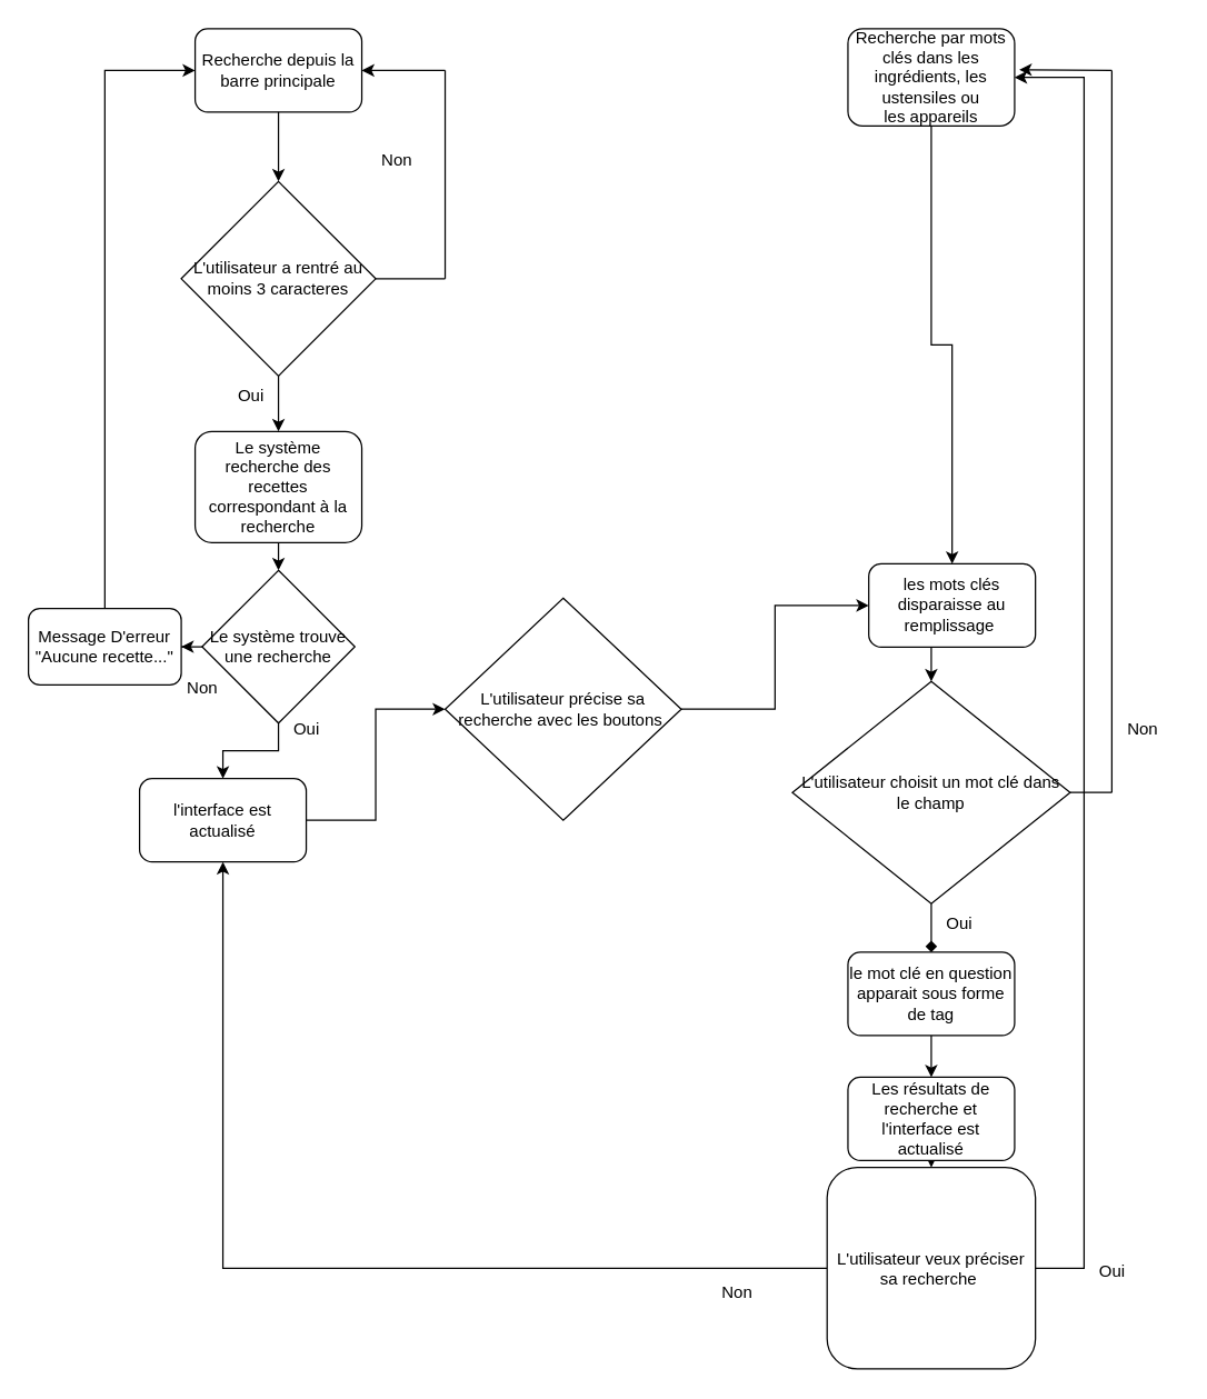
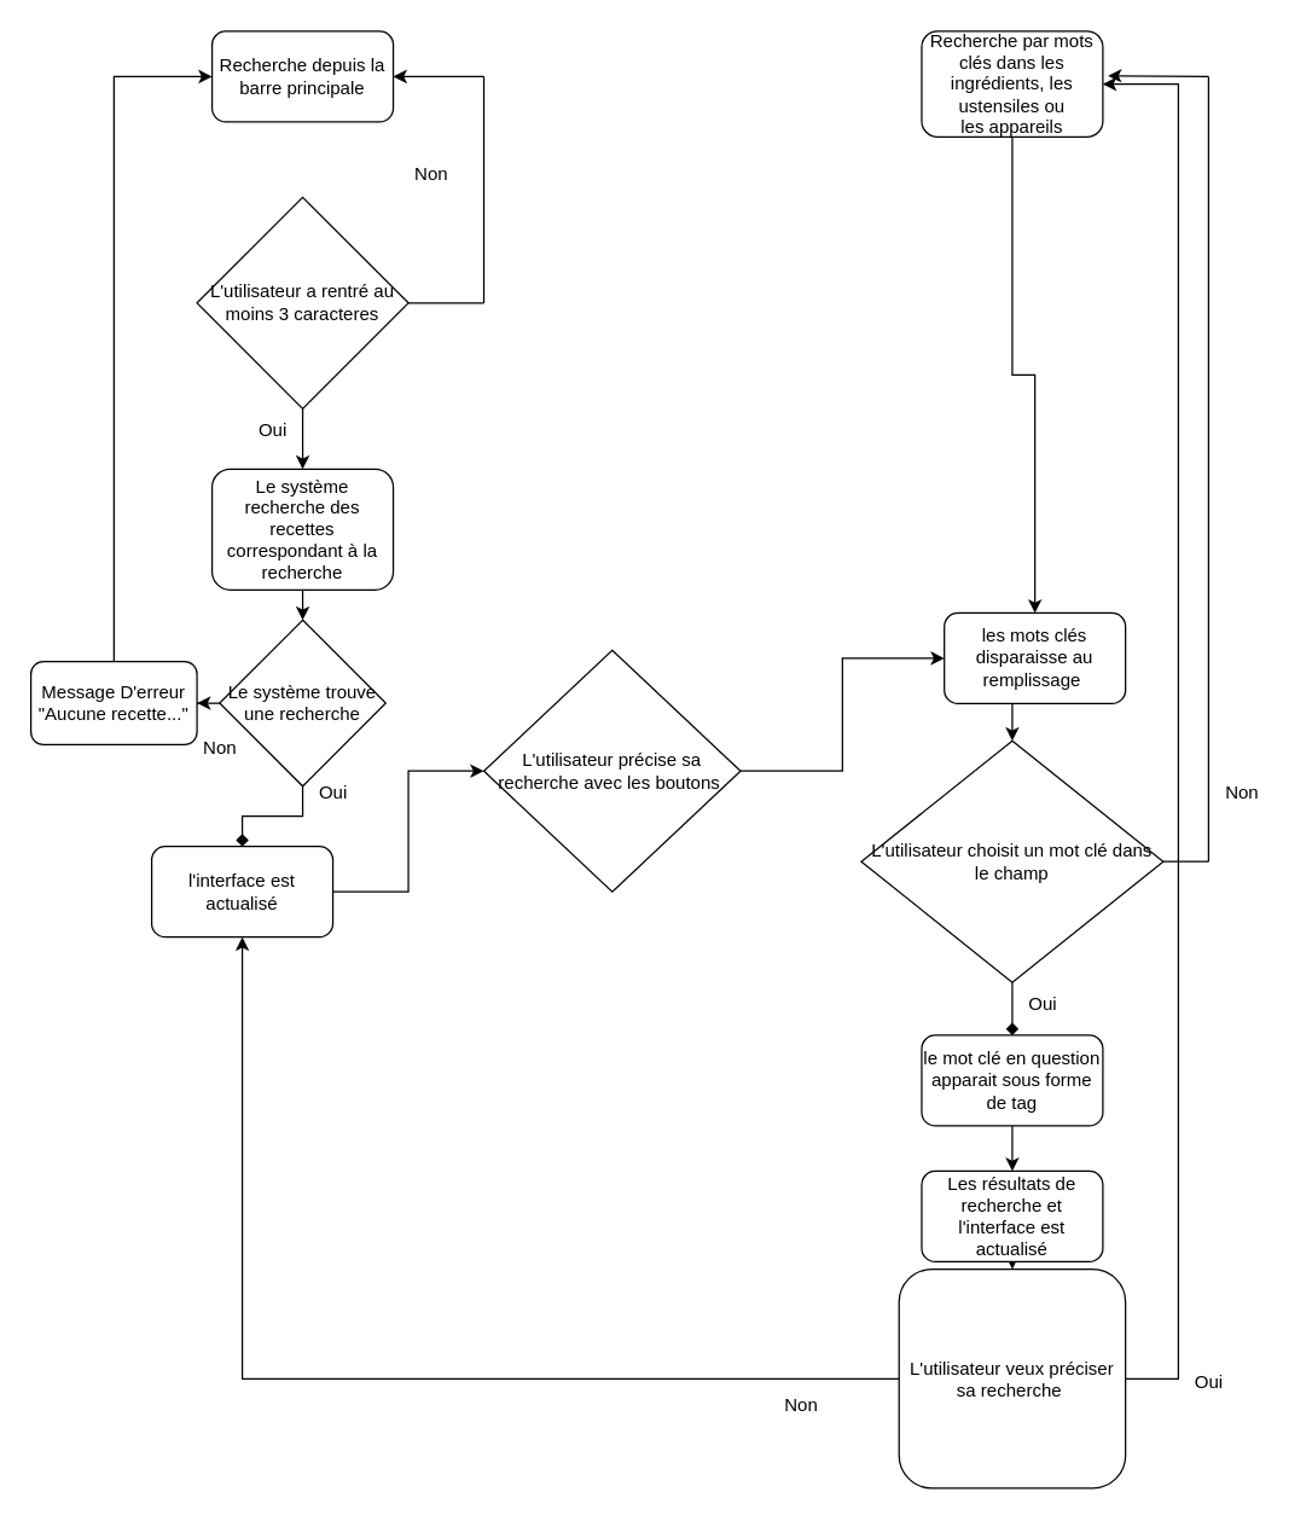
  <mxCell id="0" />
  <mxCell id="1" parent="0" />
  <mxCell id="2" value="Recherche depuis la barre principale" style="rounded=1;whiteSpace=wrap;html=1;" vertex="1" parent="1"><mxGeometry x="140" y="20" width="120" height="60" as="geometry" /></mxCell>
  <mxCell id="3" style="edgeStyle=orthogonalEdgeStyle;rounded=0;orthogonalLoop=1;jettySize=auto;html=1;entryX=0.5;entryY=0;entryDx=0;entryDy=0;" edge="1" parent="1" source="4" target="20"><mxGeometry relative="1" as="geometry" /></mxCell>
  <mxCell id="4" value="Recherche par mots clés dans les ingrédients, les ustensiles ou&lt;br/&gt;les appareils" style="rounded=1;whiteSpace=wrap;html=1;" vertex="1" parent="1"><mxGeometry x="610" y="20" width="120" height="70" as="geometry" /></mxCell>
- <mxCell id="5" value="" style="endArrow=classic;html=1;rounded=0;exitX=0.5;exitY=1;exitDx=0;exitDy=0;" edge="1" parent="1" source="2" target="6"><mxGeometry width="50" height="50" relative="1" as="geometry"><mxPoint x="510" y="210" as="sourcePoint" /><mxPoint x="200" y="170" as="targetPoint" /></mxGeometry></mxCell>
  <mxCell id="6" value="L'utilisateur a rentré au moins 3 caracteres" style="rhombus;whiteSpace=wrap;html=1;" vertex="1" parent="1"><mxGeometry x="130" y="130" width="140" height="140" as="geometry" /></mxCell>
  <mxCell id="7" value="" style="endArrow=classic;html=1;rounded=0;" edge="1" parent="1"><mxGeometry width="50" height="50" relative="1" as="geometry"><mxPoint x="320" y="50" as="sourcePoint" /><mxPoint x="260" y="50" as="targetPoint" /></mxGeometry></mxCell>
  <mxCell id="8" value="" style="endArrow=none;html=1;rounded=0;" edge="1" parent="1"><mxGeometry width="50" height="50" relative="1" as="geometry"><mxPoint x="320" y="200" as="sourcePoint" /><mxPoint x="320" y="50" as="targetPoint" /></mxGeometry></mxCell>
  <mxCell id="9" value="" style="endArrow=none;html=1;rounded=0;" edge="1" parent="1"><mxGeometry width="50" height="50" relative="1" as="geometry"><mxPoint x="320" y="200" as="sourcePoint" /><mxPoint x="270" y="200" as="targetPoint" /></mxGeometry></mxCell>
  <mxCell id="10" value="Non" style="text;html=1;align=center;verticalAlign=middle;resizable=0;points=[];autosize=1;strokeColor=none;fillColor=none;" vertex="1" parent="1"><mxGeometry x="260" y="100" width="50" height="30" as="geometry" /></mxCell>
  <mxCell id="11" value="" style="endArrow=classic;html=1;rounded=0;exitX=0.5;exitY=1;exitDx=0;exitDy=0;" edge="1" parent="1" source="6" target="13"><mxGeometry width="50" height="50" relative="1" as="geometry"><mxPoint x="510" y="260" as="sourcePoint" /><mxPoint x="200" y="340" as="targetPoint" /></mxGeometry></mxCell>
  <mxCell id="12" style="edgeStyle=orthogonalEdgeStyle;rounded=0;orthogonalLoop=1;jettySize=auto;html=1;exitX=0.5;exitY=1;exitDx=0;exitDy=0;entryX=0.5;entryY=0;entryDx=0;entryDy=0;" edge="1" parent="1" source="13" target="34"><mxGeometry relative="1" as="geometry" /></mxCell>
  <mxCell id="13" value="Le système recherche des recettes correspondant à la recherche" style="rounded=1;whiteSpace=wrap;html=1;" vertex="1" parent="1"><mxGeometry x="140" y="310" width="120" height="80" as="geometry" /></mxCell>
  <mxCell id="14" style="edgeStyle=orthogonalEdgeStyle;rounded=0;orthogonalLoop=1;jettySize=auto;html=1;entryX=0;entryY=0.5;entryDx=0;entryDy=0;" edge="1" parent="1" source="15" target="18"><mxGeometry relative="1" as="geometry" /></mxCell>
  <mxCell id="15" value="l'interface est actualisé" style="rounded=1;whiteSpace=wrap;html=1;" vertex="1" parent="1"><mxGeometry x="100" y="560" width="120" height="60" as="geometry" /></mxCell>
  <mxCell id="16" value="Oui" style="text;html=1;align=center;verticalAlign=middle;resizable=0;points=[];autosize=1;strokeColor=none;fillColor=none;" vertex="1" parent="1"><mxGeometry x="160" y="270" width="40" height="30" as="geometry" /></mxCell>
  <mxCell id="17" style="edgeStyle=orthogonalEdgeStyle;rounded=0;orthogonalLoop=1;jettySize=auto;html=1;exitX=1;exitY=0.5;exitDx=0;exitDy=0;" edge="1" parent="1" source="18" target="20"><mxGeometry relative="1" as="geometry"><mxPoint x="580" y="450.333" as="targetPoint" /></mxGeometry></mxCell>
  <mxCell id="18" value="L'utilisateur précise sa recherche avec les boutons&amp;nbsp;" style="rhombus;whiteSpace=wrap;html=1;" vertex="1" parent="1"><mxGeometry x="320" y="430" width="170" height="160" as="geometry" /></mxCell>
  <mxCell id="19" style="edgeStyle=orthogonalEdgeStyle;rounded=0;orthogonalLoop=1;jettySize=auto;html=1;exitX=0.5;exitY=1;exitDx=0;exitDy=0;entryX=0.5;entryY=0;entryDx=0;entryDy=0;" edge="1" parent="1" source="20" target="26"><mxGeometry relative="1" as="geometry" /></mxCell>
  <mxCell id="20" value="les mots clés disparaisse au remplissage&amp;nbsp;" style="rounded=1;whiteSpace=wrap;html=1;" vertex="1" parent="1"><mxGeometry x="625" y="405.333" width="120" height="60" as="geometry" /></mxCell>
  <mxCell id="21" value="le mot clé en question apparait sous forme de tag" style="rounded=1;whiteSpace=wrap;html=1;" vertex="1" parent="1"><mxGeometry x="610" y="685" width="120" height="60" as="geometry" /></mxCell>
  <mxCell id="22" style="edgeStyle=orthogonalEdgeStyle;rounded=0;orthogonalLoop=1;jettySize=auto;html=1;exitX=0.5;exitY=1;exitDx=0;exitDy=0;entryX=0.5;entryY=0;entryDx=0;entryDy=0;" edge="1" parent="1" source="23" target="41"><mxGeometry relative="1" as="geometry" /></mxCell>
  <mxCell id="23" value="Les résultats de recherche et l'interface est actualisé" style="rounded=1;whiteSpace=wrap;html=1;" vertex="1" parent="1"><mxGeometry x="610" y="775" width="120" height="60" as="geometry" /></mxCell>
  <mxCell id="24" value="" style="endArrow=classic;html=1;rounded=0;exitX=0.5;exitY=1;exitDx=0;exitDy=0;entryX=0.5;entryY=0;entryDx=0;entryDy=0;" edge="1" parent="1" source="21" target="23"><mxGeometry width="50" height="50" relative="1" as="geometry"><mxPoint x="640" y="635" as="sourcePoint" /><mxPoint x="690" y="585" as="targetPoint" /></mxGeometry></mxCell>
  <mxCell id="25" style="edgeStyle=orthogonalEdgeStyle;rounded=0;orthogonalLoop=1;jettySize=auto;html=1;exitX=0.5;exitY=1;exitDx=0;exitDy=0;entryX=0.5;entryY=0;entryDx=0;entryDy=0;endArrow=diamond;" edge="1" parent="1" source="26" target="21"><mxGeometry relative="1" as="geometry" /></mxCell>
  <mxCell id="26" value="L'utilisateur choisit un mot clé dans le champ" style="rhombus;whiteSpace=wrap;html=1;" vertex="1" parent="1"><mxGeometry x="570" y="490" width="200" height="160" as="geometry" /></mxCell>
  <mxCell id="27" value="" style="endArrow=none;html=1;rounded=0;exitX=1;exitY=0.5;exitDx=0;exitDy=0;" edge="1" parent="1" source="26"><mxGeometry width="50" height="50" relative="1" as="geometry"><mxPoint x="540" y="550" as="sourcePoint" /><mxPoint x="800" y="570" as="targetPoint" /></mxGeometry></mxCell>
  <mxCell id="28" value="" style="endArrow=none;html=1;rounded=0;" edge="1" parent="1"><mxGeometry width="50" height="50" relative="1" as="geometry"><mxPoint x="800" y="570" as="sourcePoint" /><mxPoint x="800" y="50" as="targetPoint" /></mxGeometry></mxCell>
  <mxCell id="29" value="" style="endArrow=classic;html=1;rounded=0;entryX=1.028;entryY=0.421;entryDx=0;entryDy=0;entryPerimeter=0;" edge="1" parent="1" target="4"><mxGeometry width="50" height="50" relative="1" as="geometry"><mxPoint x="800" y="50" as="sourcePoint" /><mxPoint x="590" y="170" as="targetPoint" /></mxGeometry></mxCell>
  <mxCell id="30" value="Oui" style="text;html=1;align=center;verticalAlign=middle;resizable=0;points=[];autosize=1;strokeColor=none;fillColor=none;" vertex="1" parent="1"><mxGeometry x="670" y="650" width="40" height="30" as="geometry" /></mxCell>
  <mxCell id="31" value="Non" style="text;html=1;align=center;verticalAlign=middle;resizable=0;points=[];autosize=1;strokeColor=none;fillColor=none;" vertex="1" parent="1"><mxGeometry x="797" y="510" width="50" height="30" as="geometry" /></mxCell>
- <mxCell id="32" style="edgeStyle=orthogonalEdgeStyle;rounded=0;orthogonalLoop=1;jettySize=auto;html=1;exitX=0.5;exitY=1;exitDx=0;exitDy=0;entryX=0.5;entryY=0;entryDx=0;entryDy=0;" edge="1" parent="1" source="34" target="15"><mxGeometry relative="1" as="geometry" /></mxCell>
+ <mxCell id="32" style="edgeStyle=orthogonalEdgeStyle;rounded=0;orthogonalLoop=1;jettySize=auto;html=1;exitX=0.5;exitY=1;exitDx=0;exitDy=0;entryX=0.5;entryY=0;entryDx=0;entryDy=0;endArrow=diamond;" edge="1" parent="1" source="34" target="15"><mxGeometry relative="1" as="geometry" /></mxCell>
  <mxCell id="33" style="edgeStyle=orthogonalEdgeStyle;rounded=0;orthogonalLoop=1;jettySize=auto;html=1;exitX=0;exitY=0.5;exitDx=0;exitDy=0;" edge="1" parent="1" source="34" target="36"><mxGeometry relative="1" as="geometry" /></mxCell>
  <mxCell id="34" value="Le système trouve une recherche" style="rhombus;whiteSpace=wrap;html=1;" vertex="1" parent="1"><mxGeometry x="145" y="410" width="110" height="110" as="geometry" /></mxCell>
  <mxCell id="35" style="edgeStyle=orthogonalEdgeStyle;rounded=0;orthogonalLoop=1;jettySize=auto;html=1;exitX=0.5;exitY=0;exitDx=0;exitDy=0;entryX=0;entryY=0.5;entryDx=0;entryDy=0;" edge="1" parent="1" source="36" target="2"><mxGeometry relative="1" as="geometry" /></mxCell>
  <mxCell id="36" value="Message D'erreur&lt;br&gt;&quot;Aucune recette...&quot;" style="rounded=1;whiteSpace=wrap;html=1;" vertex="1" parent="1"><mxGeometry y="437.5" width="110" height="55" as="geometry" x="20" /></mxCell>
  <mxCell id="37" value="Non" style="text;html=1;align=center;verticalAlign=middle;resizable=0;points=[];autosize=1;strokeColor=none;fillColor=none;" vertex="1" parent="1"><mxGeometry x="120" y="480" width="50" height="30" as="geometry" /></mxCell>
  <mxCell id="38" value="Oui" style="text;html=1;align=center;verticalAlign=middle;resizable=0;points=[];autosize=1;strokeColor=none;fillColor=none;" vertex="1" parent="1"><mxGeometry x="200" y="510" width="40" height="30" as="geometry" /></mxCell>
  <mxCell id="39" style="edgeStyle=orthogonalEdgeStyle;rounded=0;orthogonalLoop=1;jettySize=auto;html=1;exitX=0;exitY=0.5;exitDx=0;exitDy=0;entryX=0.5;entryY=1;entryDx=0;entryDy=0;" edge="1" parent="1" source="41" target="15"><mxGeometry relative="1" as="geometry"><mxPoint x="465" y="912.5" as="targetPoint" /></mxGeometry></mxCell>
  <mxCell id="40" style="edgeStyle=orthogonalEdgeStyle;rounded=0;orthogonalLoop=1;jettySize=auto;html=1;exitX=1;exitY=0.5;exitDx=0;exitDy=0;entryX=1;entryY=0.5;entryDx=0;entryDy=0;" edge="1" parent="1" source="41" target="4"><mxGeometry relative="1" as="geometry"><Array as="points"><mxPoint x="780" y="913" /><mxPoint x="780" y="55" /></Array></mxGeometry></mxCell>
  <mxCell id="41" value="L'utilisateur veux préciser sa recherche&amp;nbsp;" style="whiteSpace=wrap;html=1;rounded=1;" vertex="1" parent="1"><mxGeometry x="595" y="840" width="150" height="145" as="geometry" /></mxCell>
  <mxCell id="42" value="Oui" style="text;html=1;align=center;verticalAlign=middle;resizable=0;points=[];autosize=1;strokeColor=none;fillColor=none;" vertex="1" parent="1"><mxGeometry x="780" y="900" width="40" height="30" as="geometry" /></mxCell>
  <mxCell id="43" value="Non" style="text;html=1;align=center;verticalAlign=middle;resizable=0;points=[];autosize=1;strokeColor=none;fillColor=none;" vertex="1" parent="1"><mxGeometry x="505" y="915" width="50" height="30" as="geometry" /></mxCell>
